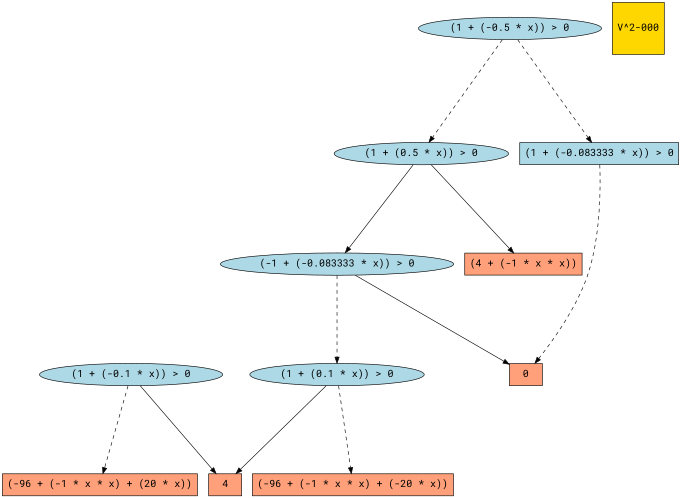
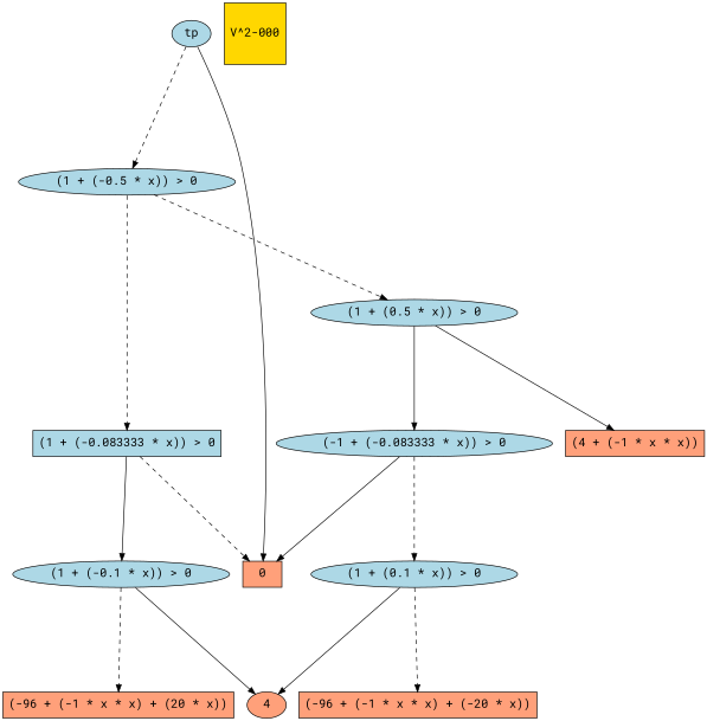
  digraph {
    fontname="Roboto Mono"
    fontsize=16
    ranksep=2.00
    node [color=black fillcolor=lightblue fontname="Roboto Mono" fontsize=16 shape=box style=filled]
    edge [color=black fontname="Roboto Mono" style=solid]
    n1 [fillcolor=lightsalmon label="(-96 + (-1 * x * x) + (-20 * x))"]
    n2 [label="(1 + (-0.1 * x)) > 0" shape=ellipse]
-   n3 [fillcolor=lightsalmon label=4]
+   n3 [fillcolor=lightsalmon label=4 shape=ellipse]
    n4 [fillcolor=lightsalmon label="(-96 + (-1 * x * x) + (20 * x))"]
    n5 [label="(1 + (0.1 * x)) > 0" shape=ellipse]
    n6 [label="(-1 + (-0.083333 * x)) > 0" shape=ellipse]
    n7 [fillcolor=lightsalmon label=0]
+   n8 [label=tp shape=ellipse]
    n9 [label="(1 + (-0.5 * x)) > 0" shape=ellipse]
    n10 [label="(1 + (0.5 * x)) > 0" shape=ellipse]
    n11 [label="(1 + (-0.083333 * x)) > 0"]
    n12 [fillcolor=lightsalmon label="(4 + (-1 * x * x))"]
    n13 [fillcolor=gold1 label="V^2-000" shape=square]
    n2 -> n3
    n2 -> n4 [style=dashed]
    n5 -> n1 [style=dashed]
    n5 -> n3
    n6 -> n5 [style=dashed]
    n6 -> n7
+   n8 -> n7
+   n8 -> n9 [style=dashed]
    n9 -> n10 [style=dashed]
    n9 -> n11 [style=dashed]
    n10 -> n6
    n10 -> n12
+   n11 -> n2
    n11 -> n7 [style=dashed]
  }
